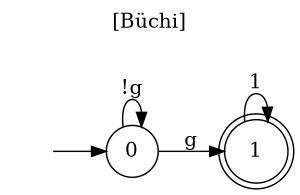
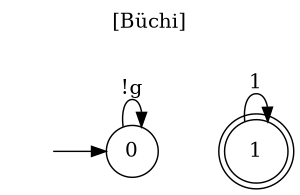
  digraph {
    label="[Büchi]"
    labelloc=t
    rankdir=LR
    node [shape=circle]
    I [style=invis width=0]
    n2 [label=0]
    n3 [label=1 peripheries=2]
    I -> n2
    n2 -> n2 [label="!g"]
-   n2 -> n3 [label=g]
    n3 -> n3 [label=1]
  }
